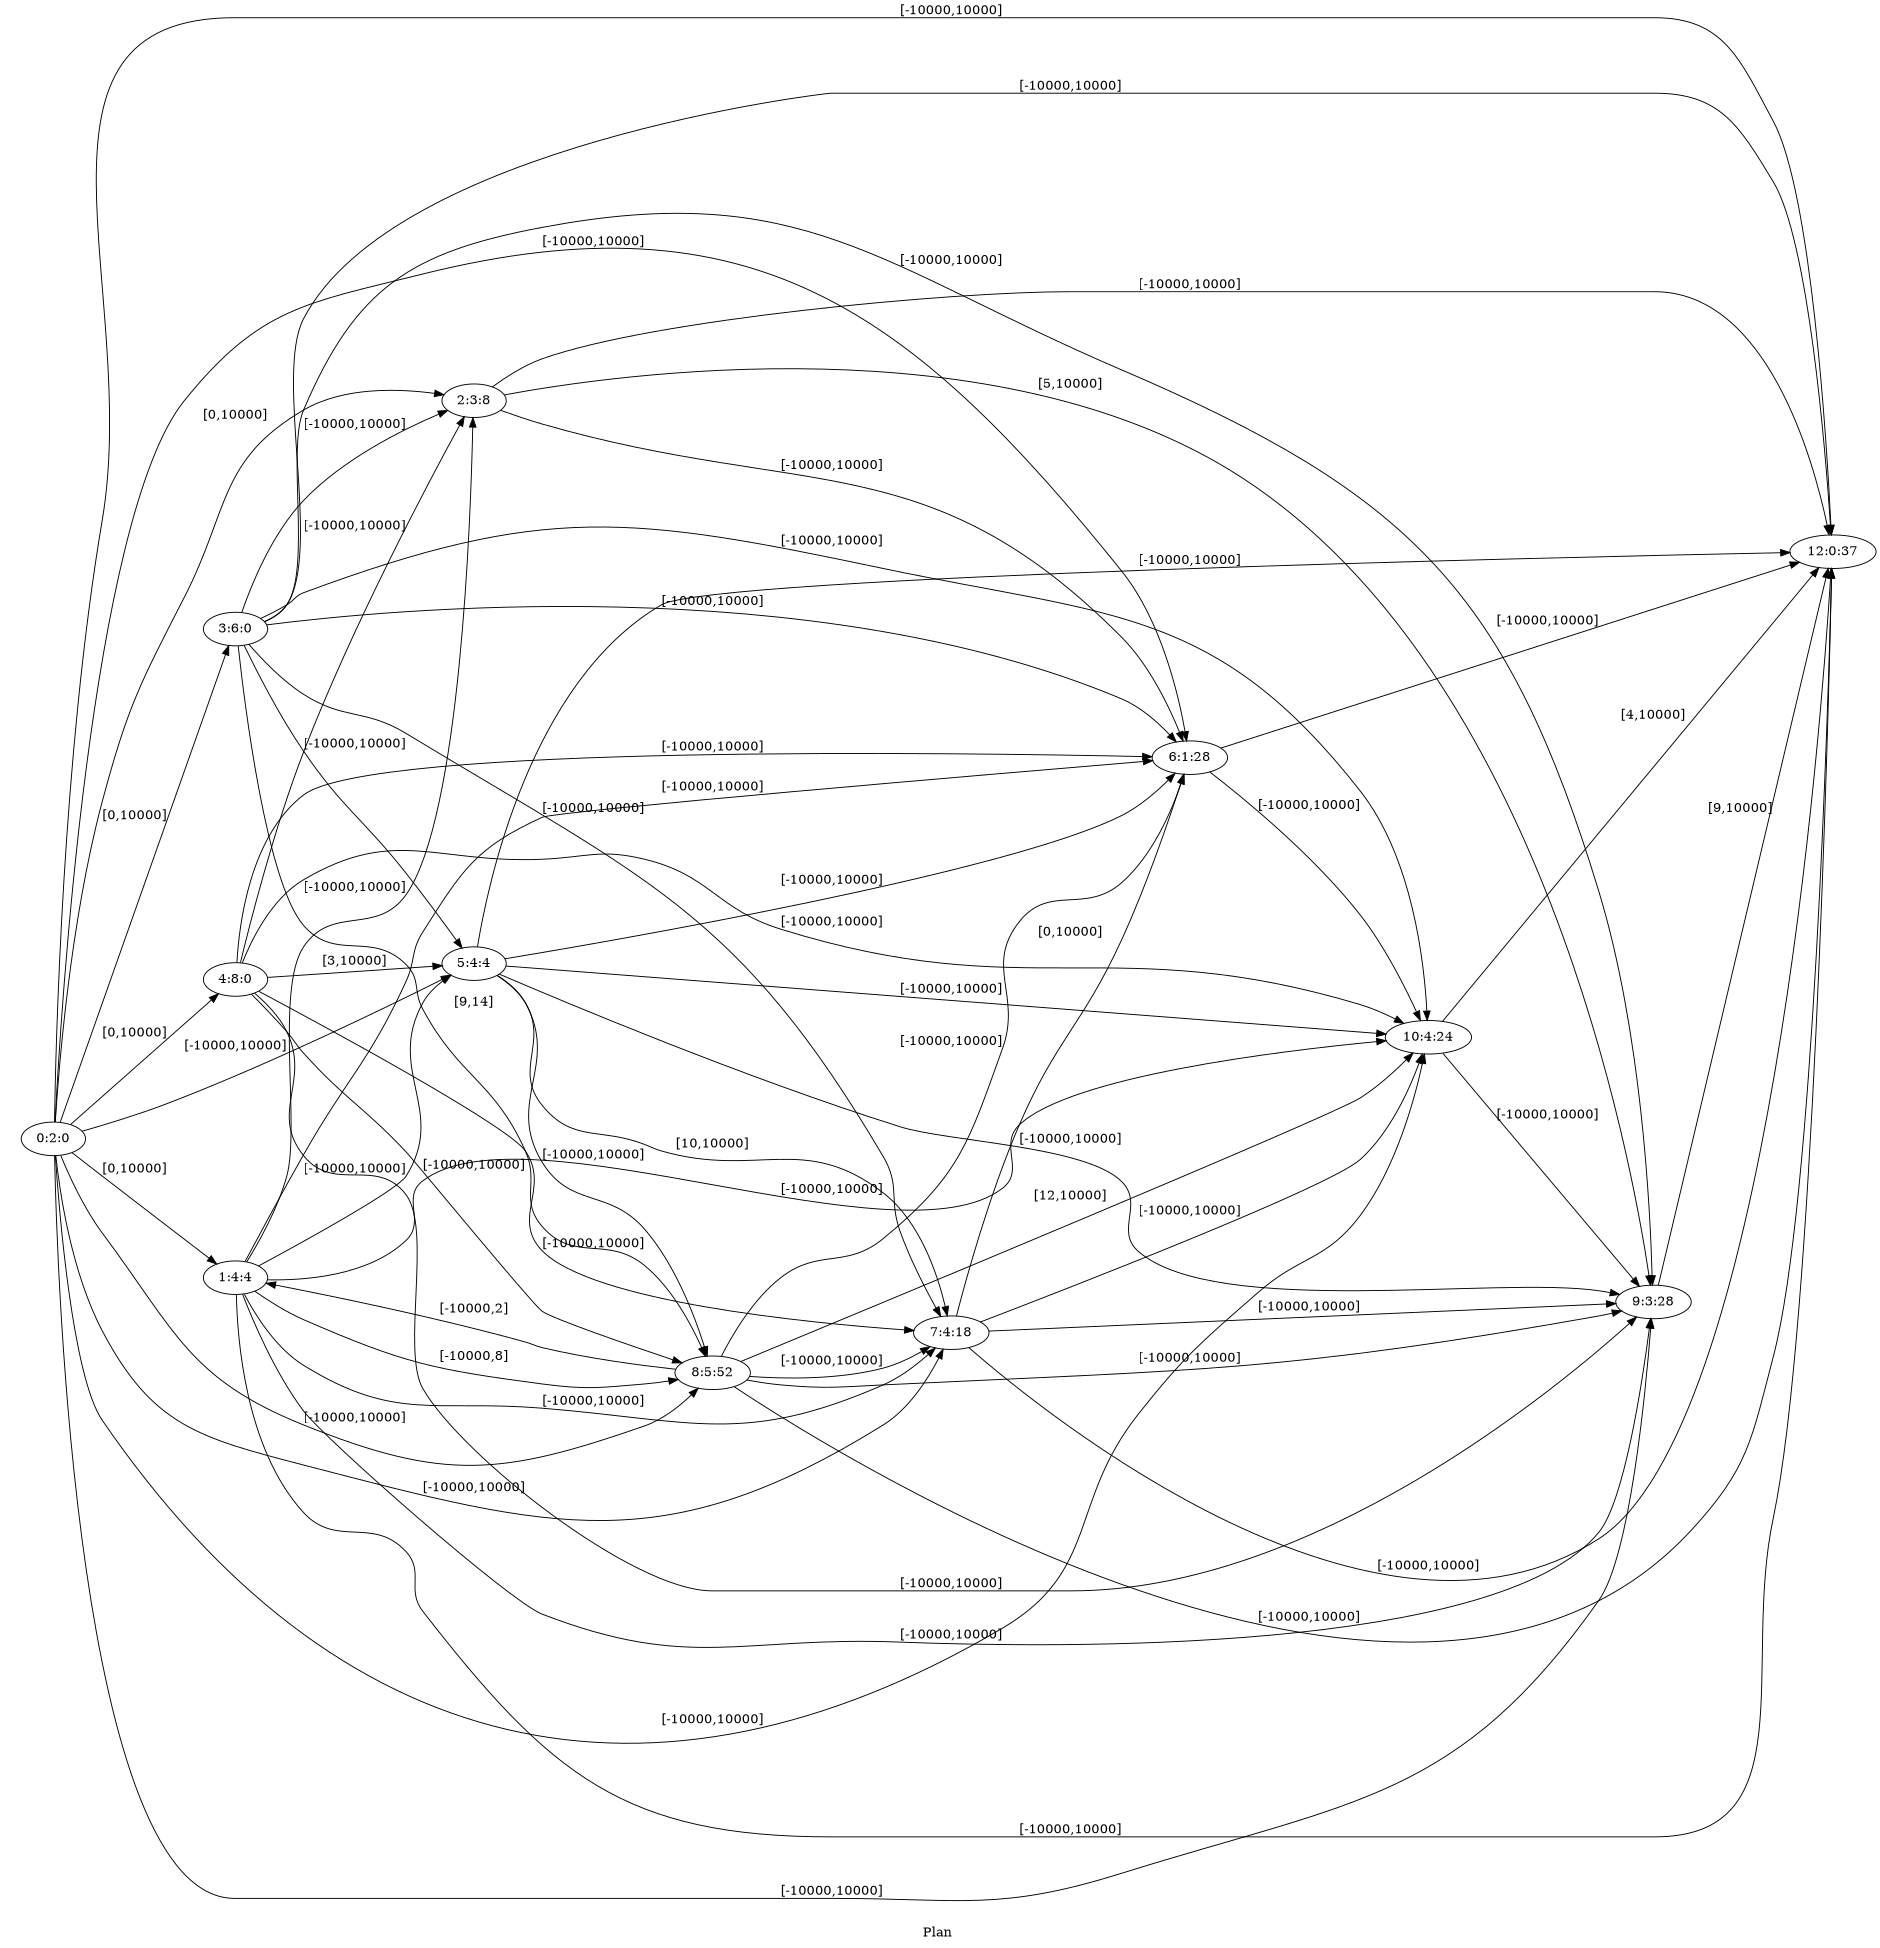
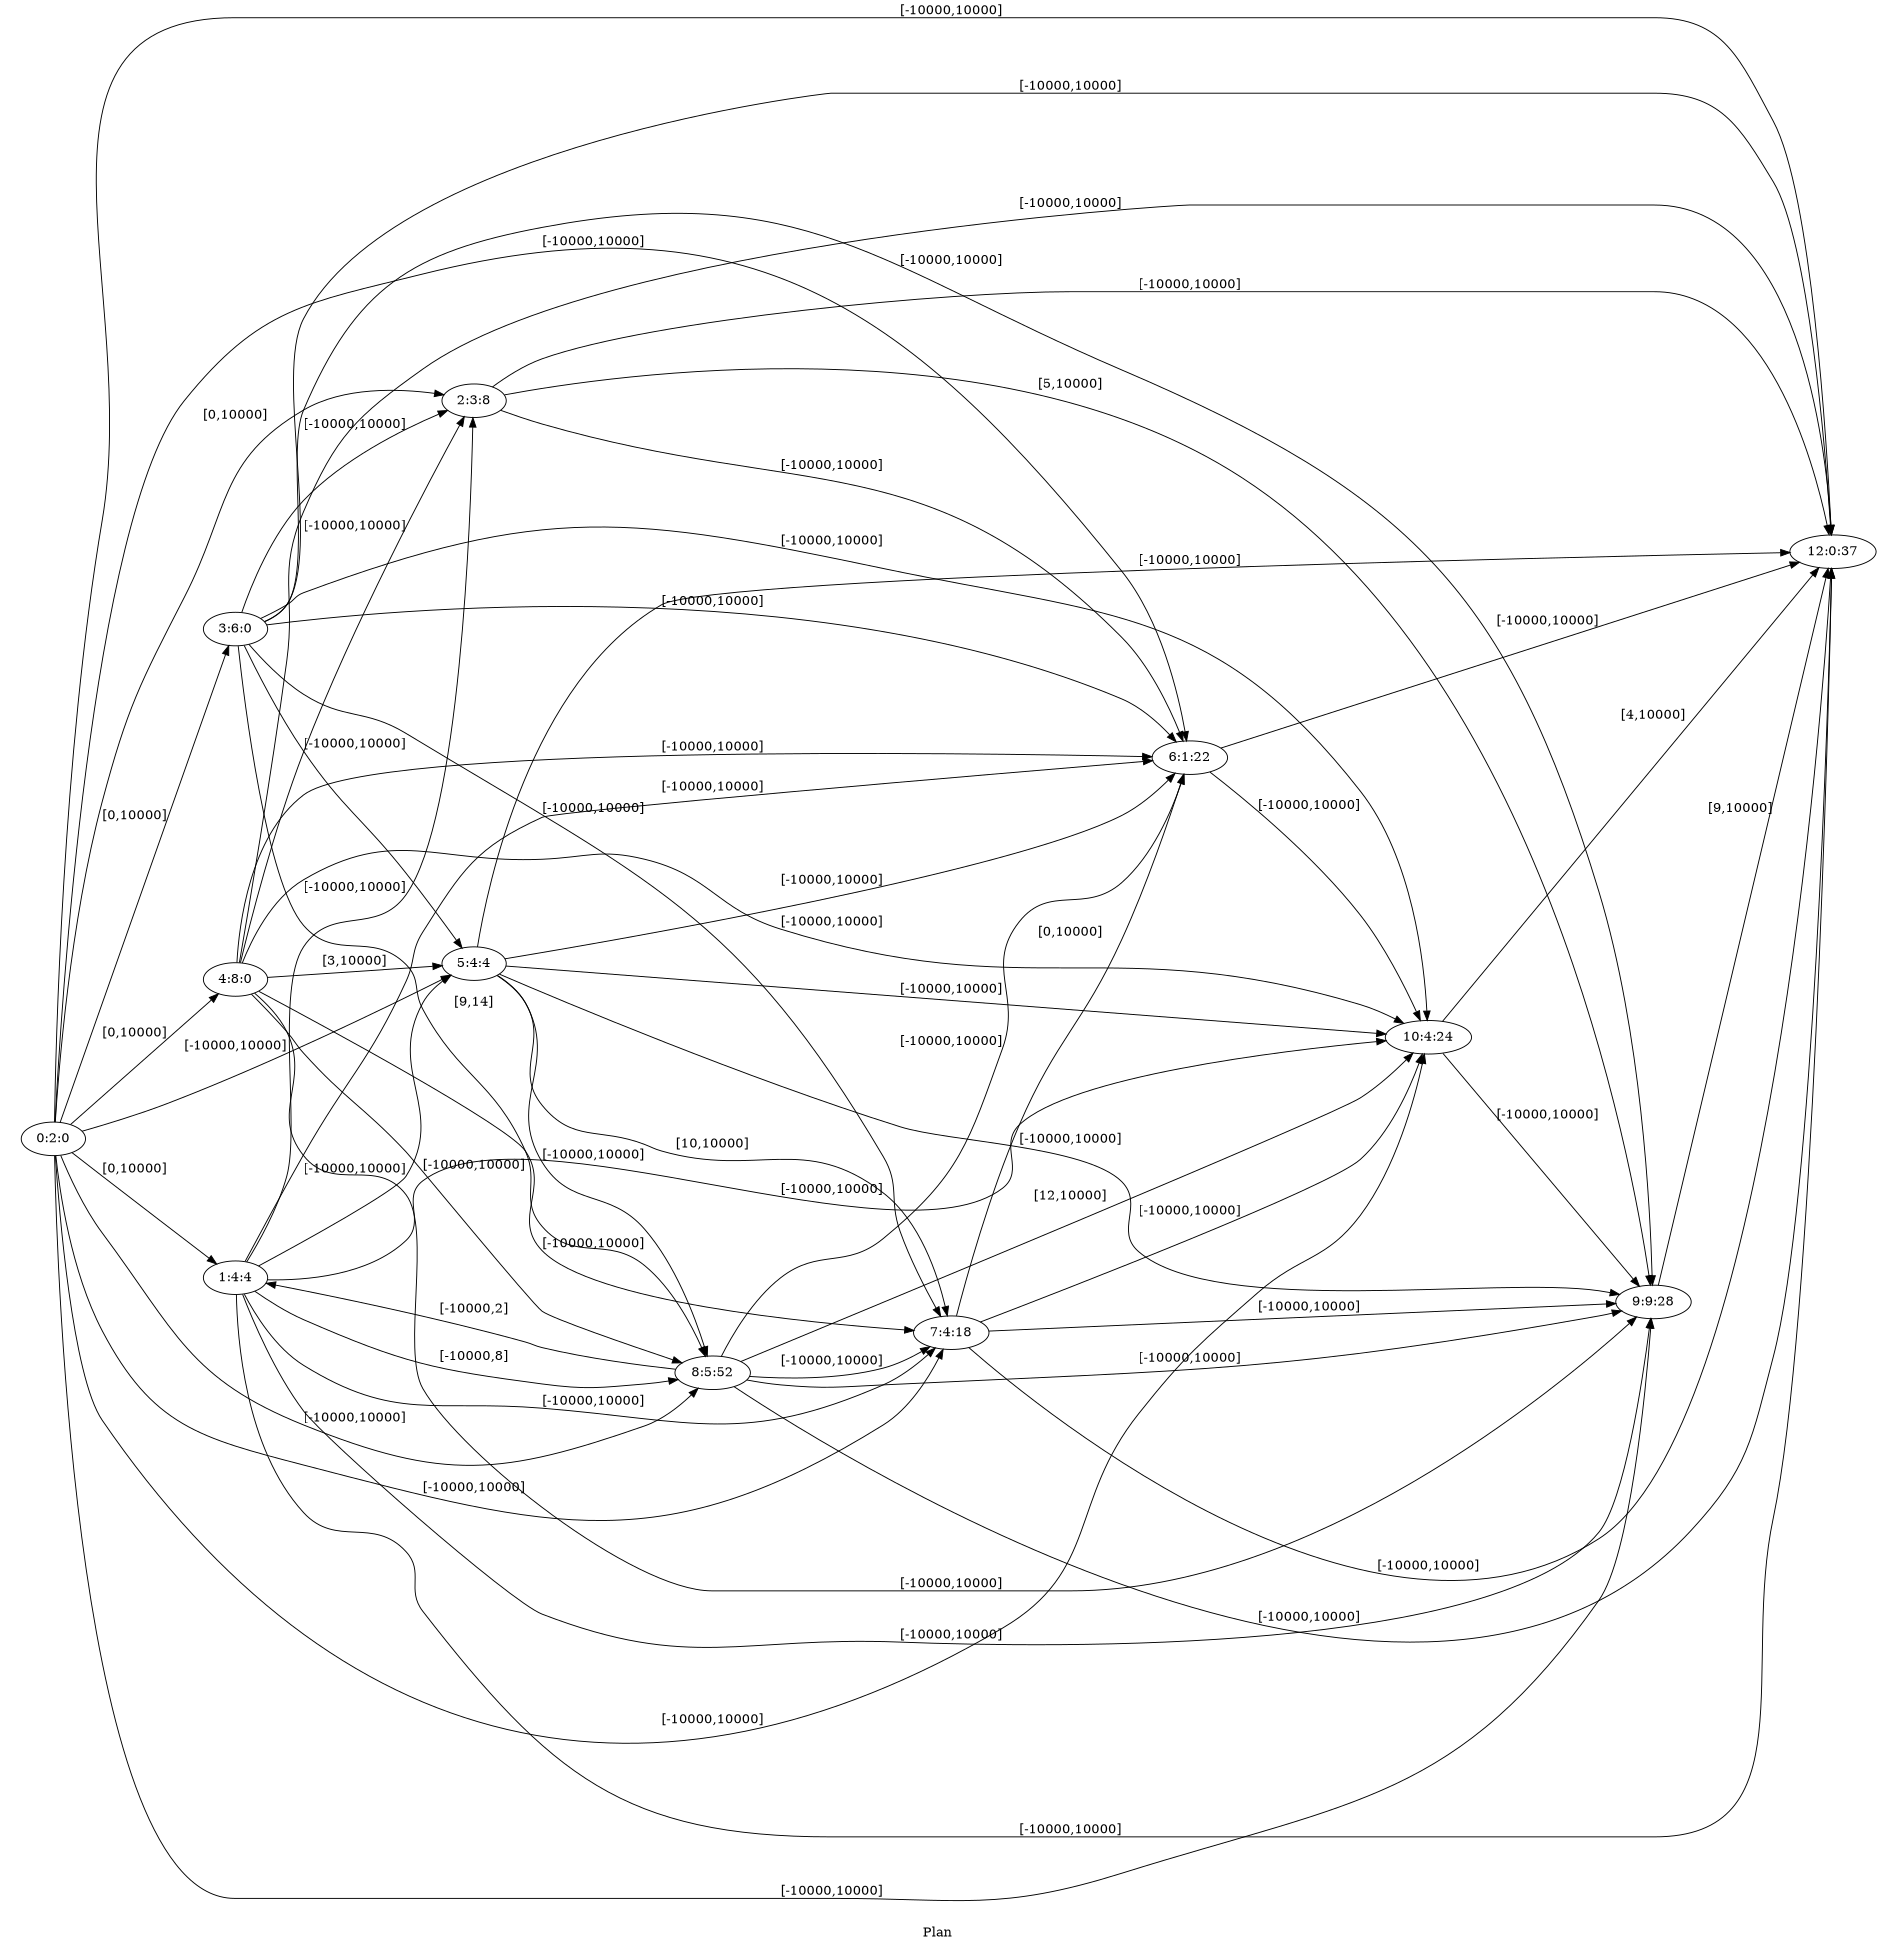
  digraph {
    fldt=0.619006
    label="Plan "
    nodesep=.45
    rankdir=LR
    n1 [label="0:2:0"]
    "1:4:4"
    "2:3:8"
    "3:6:0"
    "4:8:0"
    n6 [label="5:4:4"]
-   "6:1:22" [label="6:1:28"]
+   "6:1:22"
    "7:4:18"
    n9 [label="8:5:52"]
-   "9:9:28" [label="9:3:28"]
+   "9:9:28"
    "10:4:24"
    n12 [label="12:0:37"]
    n1 -> "1:4:4" [label="[0,10000]"]
    n1 -> "2:3:8" [label="[0,10000]"]
    n1 -> "3:6:0" [label="[0,10000]"]
    n1 -> "4:8:0" [label="[0,10000]"]
    n1 -> n6 [label="[-10000,10000]"]
    n1 -> "6:1:22" [label="[-10000,10000]"]
    n1 -> "7:4:18" [label="[-10000,10000]"]
    n1 -> n9 [label="[-10000,10000]"]
    n1 -> "9:9:28" [label="[-10000,10000]"]
    n1 -> "10:4:24" [label="[-10000,10000]"]
    n1 -> n12 [label="[-10000,10000]"]
    "1:4:4" -> "2:3:8" [label="[-10000,10000]"]
    "1:4:4" -> n6 [label="[-10000,10000]"]
    "1:4:4" -> "6:1:22" [label="[-10000,10000]"]
    "1:4:4" -> "7:4:18" [label="[-10000,10000]"]
    "1:4:4" -> n9 [label="[-10000,8]"]
    "1:4:4" -> "9:9:28" [label="[-10000,10000]"]
    "1:4:4" -> "10:4:24" [label="[-10000,10000]"]
    "1:4:4" -> n12 [label="[-10000,10000]"]
    "2:3:8" -> "6:1:22" [label="[-10000,10000]"]
    "2:3:8" -> "9:9:28" [label="[5,10000]"]
    "2:3:8" -> n12 [label="[-10000,10000]"]
    "3:6:0" -> "2:3:8" [label="[-10000,10000]"]
    "3:6:0" -> n6 [label="[-10000,10000]"]
    "3:6:0" -> "6:1:22" [label="[-10000,10000]"]
    "3:6:0" -> "7:4:18" [label="[-10000,10000]"]
    "3:6:0" -> n9 [label="[9,14]"]
    "3:6:0" -> "9:9:28" [label="[-10000,10000]"]
    "3:6:0" -> "10:4:24" [label="[-10000,10000]"]
    "3:6:0" -> n12 [label="[-10000,10000]"]
    "4:8:0" -> "2:3:8" [label="[-10000,10000]"]
    "4:8:0" -> n6 [label="[3,10000]"]
    "4:8:0" -> "6:1:22" [label="[-10000,10000]"]
    "4:8:0" -> "7:4:18" [label="[-10000,10000]"]
    "4:8:0" -> n9 [label="[-10000,10000]"]
    "4:8:0" -> "9:9:28" [label="[-10000,10000]"]
    "4:8:0" -> "10:4:24" [label="[-10000,10000]"]
+   "4:8:0" -> n12 [label="[-10000,10000]"]
    n6 -> "6:1:22" [label="[-10000,10000]"]
    n6 -> "7:4:18" [label="[10,10000]"]
    n6 -> n9 [label="[-10000,10000]"]
    n6 -> "9:9:28" [label="[-10000,10000]"]
    n6 -> "10:4:24" [label="[-10000,10000]"]
    n6 -> n12 [label="[-10000,10000]"]
    "6:1:22" -> "10:4:24" [label="[-10000,10000]"]
    "6:1:22" -> n12 [label="[-10000,10000]"]
    "7:4:18" -> "6:1:22" [label="[0,10000]"]
    "7:4:18" -> "9:9:28" [label="[-10000,10000]"]
    "7:4:18" -> "10:4:24" [label="[-10000,10000]"]
    "7:4:18" -> n12 [label="[-10000,10000]"]
    n9 -> "1:4:4" [label="[-10000,2]"]
    n9 -> "6:1:22" [label="[-10000,10000]"]
    n9 -> "7:4:18" [label="[-10000,10000]"]
    n9 -> "9:9:28" [label="[-10000,10000]"]
    n9 -> "10:4:24" [label="[12,10000]"]
    n9 -> n12 [label="[-10000,10000]"]
    "9:9:28" -> n12 [label="[9,10000]"]
    "10:4:24" -> "9:9:28" [label="[-10000,10000]"]
    "10:4:24" -> n12 [label="[4,10000]"]
  }
